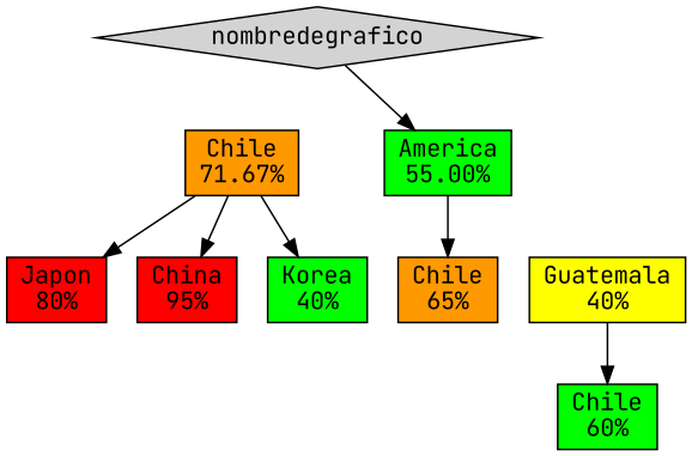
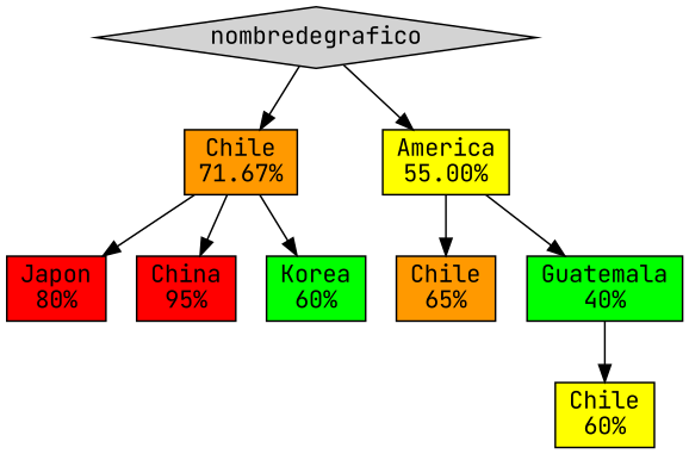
  digraph {
    fontname="JetBrains Mono"
    node [fontname="JetBrains Mono" shape=box style=filled fillcolor="#FF9900"]
    edge [fontname="JetBrains Mono"]
    n1 [label=nombredegrafico shape=diamond fillcolor=""]
    n2 [label="Chile\n71.67%"]
-   n3 [fillcolor="#00FF00" label="America\n55.00%"]
+   n3 [fillcolor="#FFFF00" label="America\n55.00%"]
    n4 [fillcolor="#FF0000" label="Japon\n80%"]
    n5 [fillcolor="#FF0000" label="China\n95%"]
-   n6 [fillcolor="#00FF00" label="Korea\n40%"]
+   n6 [fillcolor="#00FF00" label="Korea\n60%"]
    n7 [label="Chile\n65%"]
-   n8 [fillcolor="#FFFF00" label="Guatemala\n40%"]
-   n9 [fillcolor="#00FF00" label="Chile\n60%"]
+   n8 [fillcolor="#00FF00" label="Guatemala\n40%"]
+   n9 [fillcolor="#FFFF00" label="Chile\n60%"]
+   n1 -> n2
    n1 -> n3
    n2 -> n4
    n2 -> n5
    n2 -> n6
    n3 -> n7
+   n3 -> n8
    n8 -> n9
  }
